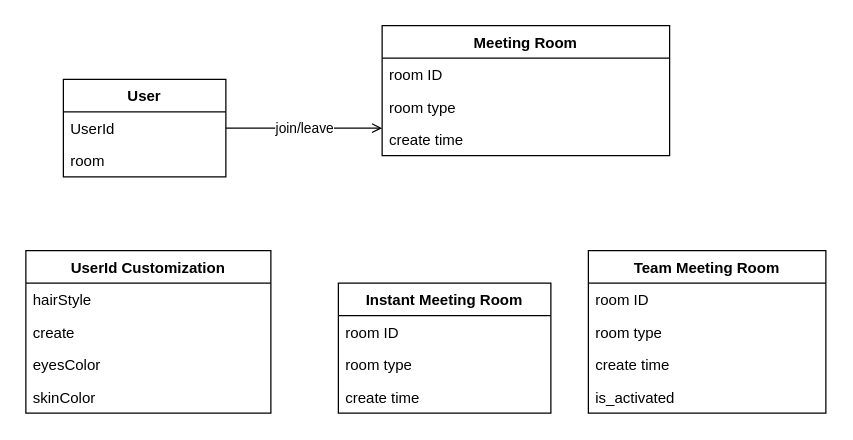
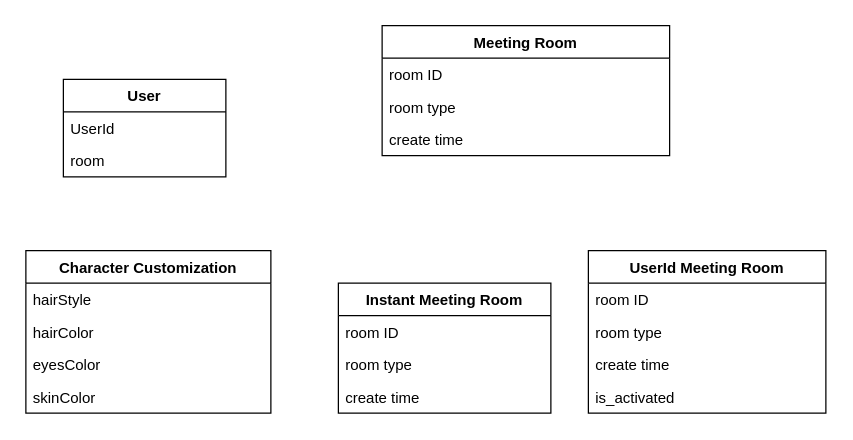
  <mxCell id="0" />
  <mxCell id="1" parent="0" />
  <mxCell id="2" value="Meeting Room" style="swimlane;fontStyle=1;align=center;verticalAlign=top;childLayout=stackLayout;horizontal=1;startSize=26;horizontalStack=0;resizeParent=1;resizeParentMax=0;resizeLast=0;collapsible=1;marginBottom=0;" parent="1" vertex="1"><mxGeometry x="305" y="20" width="230" height="104" as="geometry" /></mxCell>
  <mxCell id="3" value="room ID" style="text;strokeColor=none;fillColor=none;align=left;verticalAlign=top;spacingLeft=4;spacingRight=4;overflow=hidden;rotatable=0;points=[[0,0.5],[1,0.5]];portConstraint=eastwest;" parent="2" vertex="1"><mxGeometry y="26" width="230" height="26" as="geometry" /></mxCell>
  <mxCell id="4" value="room type" style="text;strokeColor=none;fillColor=none;align=left;verticalAlign=top;spacingLeft=4;spacingRight=4;overflow=hidden;rotatable=0;points=[[0,0.5],[1,0.5]];portConstraint=eastwest;" parent="2" vertex="1"><mxGeometry y="52" width="230" height="26" as="geometry" /></mxCell>
  <mxCell id="5" value="create time" style="text;strokeColor=none;fillColor=none;align=left;verticalAlign=top;spacingLeft=4;spacingRight=4;overflow=hidden;rotatable=0;points=[[0,0.5],[1,0.5]];portConstraint=eastwest;" parent="2" vertex="1"><mxGeometry y="78" width="230" height="26" as="geometry" /></mxCell>
- <mxCell id="6" value="join/leave" style="edgeStyle=orthogonalEdgeStyle;rounded=0;orthogonalLoop=1;jettySize=auto;html=1;endArrow=open;endFill=0;" parent="1" source="7" target="2" edge="1"><mxGeometry relative="1" as="geometry"><Array as="points"><mxPoint x="240" y="102" /><mxPoint x="240" y="102" /></Array><mxPoint x="-160" y="142" as="targetPoint" /></mxGeometry></mxCell>
  <mxCell id="7" value="User" style="swimlane;fontStyle=1;align=center;verticalAlign=top;childLayout=stackLayout;horizontal=1;startSize=26;horizontalStack=0;resizeParent=1;resizeParentMax=0;resizeLast=0;collapsible=1;marginBottom=0;" parent="1" vertex="1"><mxGeometry x="50" y="63" width="130" height="78" as="geometry" /></mxCell>
  <mxCell id="8" value="UserId" style="text;strokeColor=none;fillColor=none;align=left;verticalAlign=top;spacingLeft=4;spacingRight=4;overflow=hidden;rotatable=0;points=[[0,0.5],[1,0.5]];portConstraint=eastwest;" parent="7" vertex="1"><mxGeometry y="26" width="130" height="26" as="geometry" /></mxCell>
  <mxCell id="9" value="room" style="text;strokeColor=none;fillColor=none;align=left;verticalAlign=top;spacingLeft=4;spacingRight=4;overflow=hidden;rotatable=0;points=[[0,0.5],[1,0.5]];portConstraint=eastwest;" parent="7" vertex="1"><mxGeometry y="52" width="130" height="26" as="geometry" /></mxCell>
  <mxCell id="10" value="Instant Meeting Room" style="swimlane;fontStyle=1;align=center;verticalAlign=top;childLayout=stackLayout;horizontal=1;startSize=26;horizontalStack=0;resizeParent=1;resizeParentMax=0;resizeLast=0;collapsible=1;marginBottom=0;" parent="1" vertex="1"><mxGeometry x="270" y="226" width="170" height="104" as="geometry" /></mxCell>
  <mxCell id="11" value="room ID" style="text;strokeColor=none;fillColor=none;align=left;verticalAlign=top;spacingLeft=4;spacingRight=4;overflow=hidden;rotatable=0;points=[[0,0.5],[1,0.5]];portConstraint=eastwest;" parent="10" vertex="1"><mxGeometry y="26" width="170" height="26" as="geometry" /></mxCell>
  <mxCell id="12" value="room type" style="text;strokeColor=none;fillColor=none;align=left;verticalAlign=top;spacingLeft=4;spacingRight=4;overflow=hidden;rotatable=0;points=[[0,0.5],[1,0.5]];portConstraint=eastwest;" parent="10" vertex="1"><mxGeometry y="52" width="170" height="26" as="geometry" /></mxCell>
  <mxCell id="13" value="create time" style="text;strokeColor=none;fillColor=none;align=left;verticalAlign=top;spacingLeft=4;spacingRight=4;overflow=hidden;rotatable=0;points=[[0,0.5],[1,0.5]];portConstraint=eastwest;" parent="10" vertex="1"><mxGeometry y="78" width="170" height="26" as="geometry" /></mxCell>
- <mxCell id="14" value="Team Meeting Room" style="swimlane;fontStyle=1;align=center;verticalAlign=top;childLayout=stackLayout;horizontal=1;startSize=26;horizontalStack=0;resizeParent=1;resizeParentMax=0;resizeLast=0;collapsible=1;marginBottom=0;" parent="1" vertex="1"><mxGeometry x="470" y="200" width="190" height="130" as="geometry" /></mxCell>
+ <mxCell id="14" value="UserId Meeting Room" style="swimlane;fontStyle=1;align=center;verticalAlign=top;childLayout=stackLayout;horizontal=1;startSize=26;horizontalStack=0;resizeParent=1;resizeParentMax=0;resizeLast=0;collapsible=1;marginBottom=0;" parent="1" vertex="1"><mxGeometry x="470" y="200" width="190" height="130" as="geometry" /></mxCell>
  <mxCell id="15" value="room ID" style="text;strokeColor=none;fillColor=none;align=left;verticalAlign=top;spacingLeft=4;spacingRight=4;overflow=hidden;rotatable=0;points=[[0,0.5],[1,0.5]];portConstraint=eastwest;" parent="14" vertex="1"><mxGeometry y="26" width="190" height="26" as="geometry" /></mxCell>
  <mxCell id="16" value="room type" style="text;strokeColor=none;fillColor=none;align=left;verticalAlign=top;spacingLeft=4;spacingRight=4;overflow=hidden;rotatable=0;points=[[0,0.5],[1,0.5]];portConstraint=eastwest;" parent="14" vertex="1"><mxGeometry y="52" width="190" height="26" as="geometry" /></mxCell>
  <mxCell id="17" value="create time" style="text;strokeColor=none;fillColor=none;align=left;verticalAlign=top;spacingLeft=4;spacingRight=4;overflow=hidden;rotatable=0;points=[[0,0.5],[1,0.5]];portConstraint=eastwest;" parent="14" vertex="1"><mxGeometry y="78" width="190" height="26" as="geometry" /></mxCell>
  <mxCell id="18" value="is_activated" style="text;strokeColor=none;fillColor=none;align=left;verticalAlign=top;spacingLeft=4;spacingRight=4;overflow=hidden;rotatable=0;points=[[0,0.5],[1,0.5]];portConstraint=eastwest;" parent="14" vertex="1"><mxGeometry y="104" width="190" height="26" as="geometry" /></mxCell>
- <mxCell id="19" value="UserId Customization" style="swimlane;fontStyle=1;align=center;verticalAlign=top;childLayout=stackLayout;horizontal=1;startSize=26;horizontalStack=0;resizeParent=1;resizeParentMax=0;resizeLast=0;collapsible=1;marginBottom=0;" parent="1" vertex="1"><mxGeometry x="20" y="200" width="196" height="130" as="geometry" /></mxCell>
+ <mxCell id="19" value="Character Customization" style="swimlane;fontStyle=1;align=center;verticalAlign=top;childLayout=stackLayout;horizontal=1;startSize=26;horizontalStack=0;resizeParent=1;resizeParentMax=0;resizeLast=0;collapsible=1;marginBottom=0;" parent="1" vertex="1"><mxGeometry x="20" y="200" width="196" height="130" as="geometry" /></mxCell>
  <mxCell id="20" value="hairStyle" style="text;strokeColor=none;fillColor=none;align=left;verticalAlign=top;spacingLeft=4;spacingRight=4;overflow=hidden;rotatable=0;points=[[0,0.5],[1,0.5]];portConstraint=eastwest;" parent="19" vertex="1"><mxGeometry y="26" width="196" height="26" as="geometry" /></mxCell>
- <mxCell id="21" value="create" style="text;strokeColor=none;fillColor=none;align=left;verticalAlign=top;spacingLeft=4;spacingRight=4;overflow=hidden;rotatable=0;points=[[0,0.5],[1,0.5]];portConstraint=eastwest;" parent="19" vertex="1"><mxGeometry y="52" width="196" height="26" as="geometry" /></mxCell>
+ <mxCell id="21" value="hairColor" style="text;strokeColor=none;fillColor=none;align=left;verticalAlign=top;spacingLeft=4;spacingRight=4;overflow=hidden;rotatable=0;points=[[0,0.5],[1,0.5]];portConstraint=eastwest;" parent="19" vertex="1"><mxGeometry y="52" width="196" height="26" as="geometry" /></mxCell>
  <mxCell id="22" value="eyesColor" style="text;strokeColor=none;fillColor=none;align=left;verticalAlign=top;spacingLeft=4;spacingRight=4;overflow=hidden;rotatable=0;points=[[0,0.5],[1,0.5]];portConstraint=eastwest;" parent="19" vertex="1"><mxGeometry y="78" width="196" height="26" as="geometry" /></mxCell>
  <mxCell id="23" value="skinColor" style="text;strokeColor=none;fillColor=none;align=left;verticalAlign=top;spacingLeft=4;spacingRight=4;overflow=hidden;rotatable=0;points=[[0,0.5],[1,0.5]];portConstraint=eastwest;" parent="19" vertex="1"><mxGeometry y="104" width="196" height="26" as="geometry" /></mxCell>
